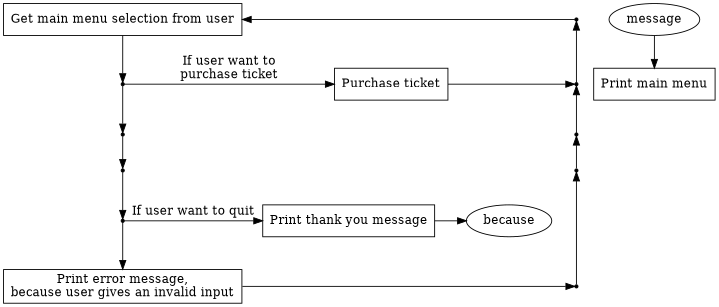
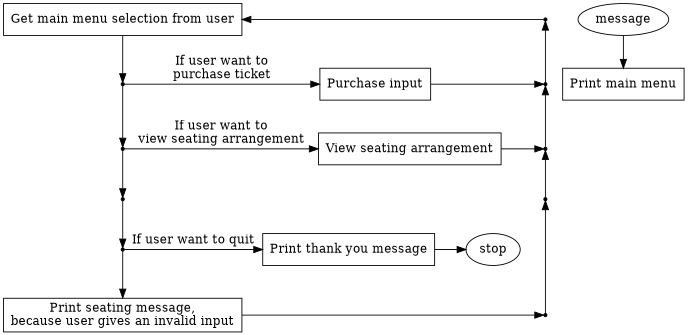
  digraph {
    node [shape=point]
    edge [weight=100]
    _f
    n2 [label="Get main menu selection from user" shape=box]
    _a
    _g
-   n5 [label="Purchase ticket" shape=box]
+   n5 [label="Purchase input" shape=box]
    _b
    _h
+   n8 [label="View seating arrangement" shape=box]
    _c
    _i
-   stop [shape=ellipse label=because]
+   stop [shape=ellipse]
    _d
    n13 [label="Print thank you message" shape=box]
    _k
-   n15 [label="Print error message,\nbecause user gives an invalid input" shape=box]
+   n15 [label="Print seating message,\nbecause user gives an invalid input" shape=box]
    n16 [label=message shape=ellipse]
    n17 [label="Print main menu" shape=box]
    subgraph sub_1 {
      rank=same
      _f
      n2
    }
    subgraph sub_2 {
      rank=same
      _a
      _g
      n5
    }
    subgraph sub_3 {
      rank=same
      _b
      _h
+     n8
    }
    subgraph sub_4 {
      rank=same
      _c
      _i
    }
    subgraph sub_5 {
      rank=same
      stop
      _d
      n13
    }
    subgraph sub_6 {
      rank=same
      _k
      n15
    }
    _f -> _g [dir=back]
    n2 -> _f [dir=back weight=1]
    n2 -> _a
    _a -> n5 [label="If user want to\npurchase ticket" weight=1]
    _a -> _b
    _g -> _h [dir=back]
    n5 -> _g [weight=1]
+   _b -> n8 [label="If user want to\nview seating arrangement" weight=1]
    _b -> _c
    _h -> _i [dir=back]
+   n8 -> _h [weight=1]
    _c -> _d
    _i -> _k [dir=back]
    _d -> n13 [label="If user want to quit" weight=1]
    _d -> n15
    n13 -> stop [weight=1]
    n15 -> _k [weight=1]
    n16 -> n17
  }
